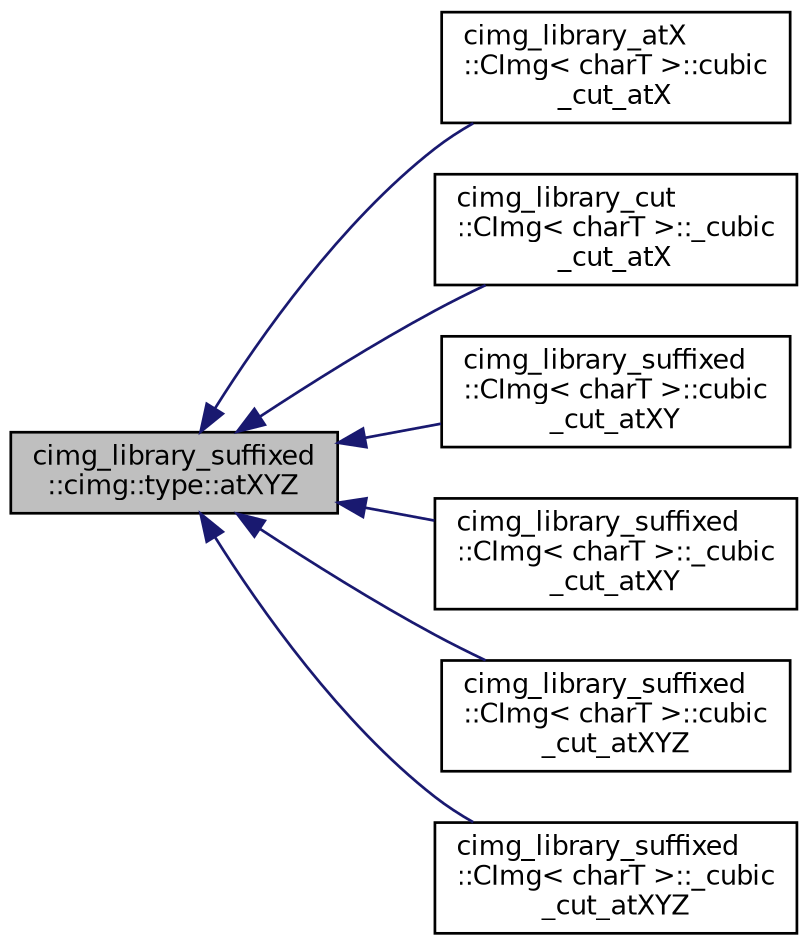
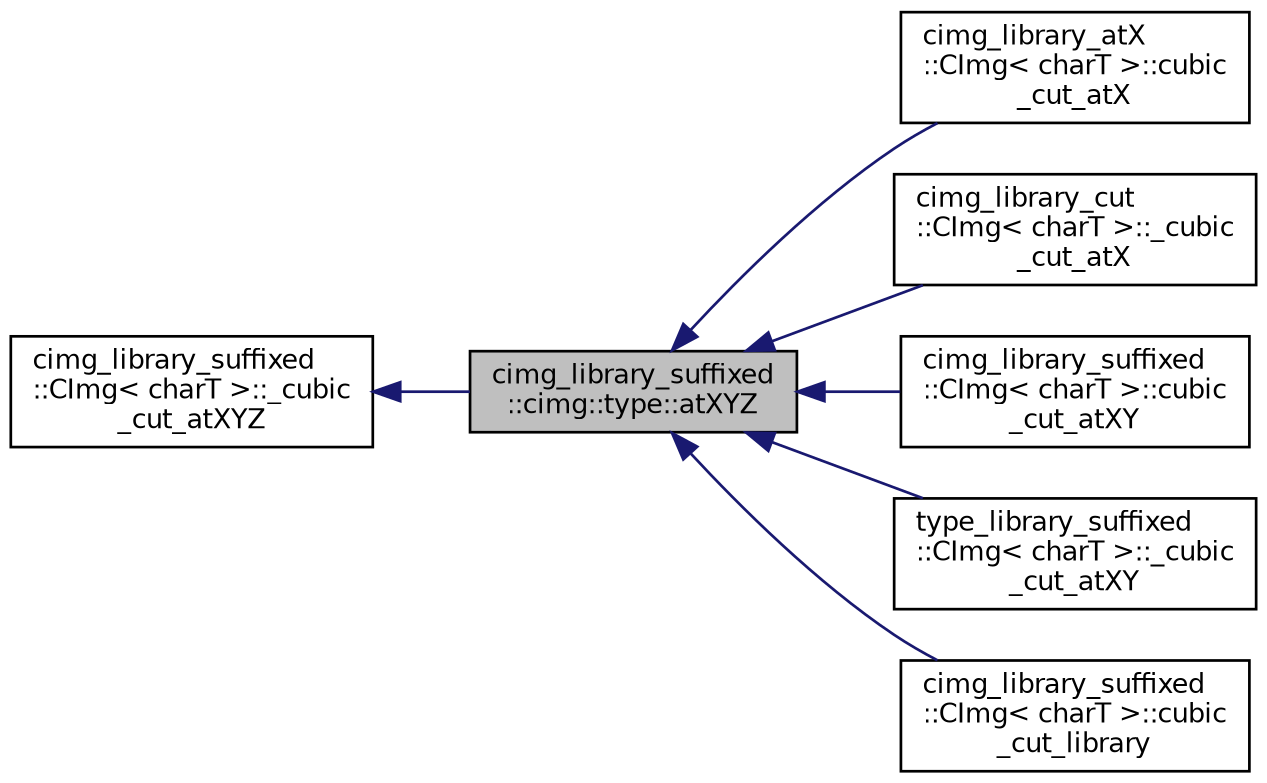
  digraph {
    rankdir=LR
    node [color=black fillcolor=white fontname=Helvetica fontsize=10 shape=record style=filled]
    edge [color=midnightblue dir=back fontname=Helvetica fontsize=10 labelfontname=Helvetica labelfontsize=10 style=solid]
    n1 [fillcolor=grey75 fontcolor=black height=0.2 label="cimg_library_suffixed\l::cimg::type::atXYZ" width=0.4]
    n2 [height=0.2 label="cimg_library_atX\l::CImg\< charT \>::cubic\l_cut_atX" width=0.4]
    n3 [height=0.2 label="cimg_library_cut\l::CImg\< charT \>::_cubic\l_cut_atX" width=0.4]
    n4 [height=0.2 label="cimg_library_suffixed\l::CImg\< charT \>::cubic\l_cut_atXY" width=0.4]
-   n5 [height=0.2 label="cimg_library_suffixed\l::CImg\< charT \>::_cubic\l_cut_atXY" width=0.4]
-   n6 [height=0.2 label="cimg_library_suffixed\l::CImg\< charT \>::cubic\l_cut_atXYZ" width=0.4]
+   n5 [height=0.2 label="type_library_suffixed\l::CImg\< charT \>::_cubic\l_cut_atXY" width=0.4]
+   n6 [height=0.2 label="cimg_library_suffixed\l::CImg\< charT \>::cubic\l_cut_library" width=0.4]
    n7 [height=0.2 label="cimg_library_suffixed\l::CImg\< charT \>::_cubic\l_cut_atXYZ" width=0.4]
    n1 -> n2
    n1 -> n3
    n1 -> n4
    n1 -> n5
    n1 -> n6
-   n1 -> n7
+   n7 -> n1
  }
